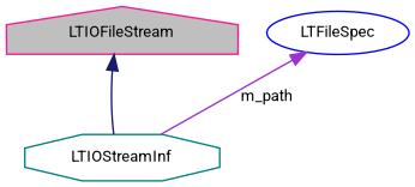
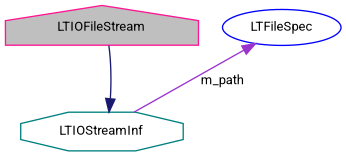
  digraph {
    fontname=Roboto
    node [fontname=Roboto fontsize=10]
    edge [dir=back fontname=Roboto fontsize=10 labelfontname=Helvetica labelfontsize=10 style=solid]
    n1 [color=deeppink fillcolor=grey75 fontcolor=black height=0.2 label=LTIOFileStream shape=house style=filled width=0.4]
    n2 [color=teal height=0.2 label=LTIOStreamInf shape=octagon width=0.4]
    n3 [color=blue height=0.2 label=LTFileSpec shape=ellipse width=0.4]
-   n1 -> n2 [color=midnightblue]
+   n2 -> n1 [color=midnightblue]
    n3 -> n2 [color=darkorchid3 label=" m_path"]
  }
